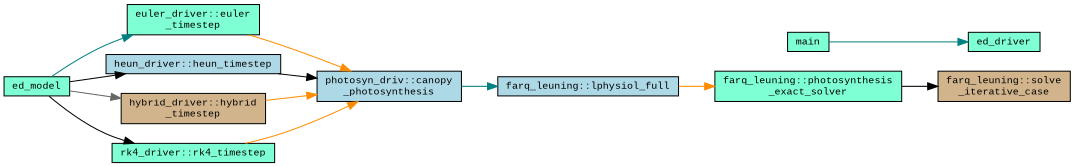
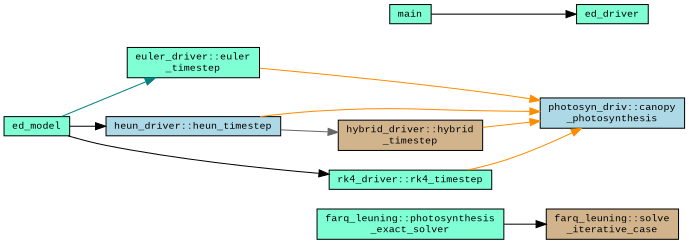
  digraph {
    fontname="Liberation Mono"
    rankdir=RL
    node [color=black fillcolor=aquamarine fontname="Liberation Mono" fontsize=10 shape=record style=filled]
    edge [color=darkorange dir=back fontname="Liberation Mono" fontsize=10 labelfontname=Helvetica labelfontsize=10 style=solid]
    n1 [fillcolor=tan fontcolor=black height=0.2 label="farq_leuning::solve\l_iterative_case" width=0.4]
    n2 [height=0.2 label="farq_leuning::photosynthesis\l_exact_solver" width=0.4]
-   n3 [fillcolor=lightblue height=0.2 label="farq_leuning::lphysiol_full" width=0.4]
    n4 [fillcolor=lightblue height=0.2 label="photosyn_driv::canopy\l_photosynthesis" width=0.4]
    n5 [height=0.2 label="euler_driver::euler\l_timestep" width=0.4]
    n6 [fillcolor=lightblue height=0.2 label="heun_driver::heun_timestep" width=0.4]
    n7 [fillcolor=tan height=0.2 label="hybrid_driver::hybrid\l_timestep" width=0.4]
    n8 [height=0.2 label="rk4_driver::rk4_timestep" width=0.4]
    n9 [height=0.2 label=ed_model width=0.4]
    n10 [height=0.2 label=ed_driver width=0.4]
    n11 [height=0.2 label=main width=0.4]
    n1 -> n2 [color=black]
-   n2 -> n3
-   n3 -> n4 [color=teal]
    n4 -> n5
-   n4 -> n6 [color=black]
+   n4 -> n6
    n4 -> n7
    n4 -> n8
    n5 -> n9 [color=teal]
    n6 -> n9 [color=black]
-   n7 -> n9 [color=gray40]
+   n7 -> n6 [color=gray40]
    n8 -> n9 [color=black]
-   n10 -> n11 [color=teal]
+   n10 -> n11 [color=black]
  }
